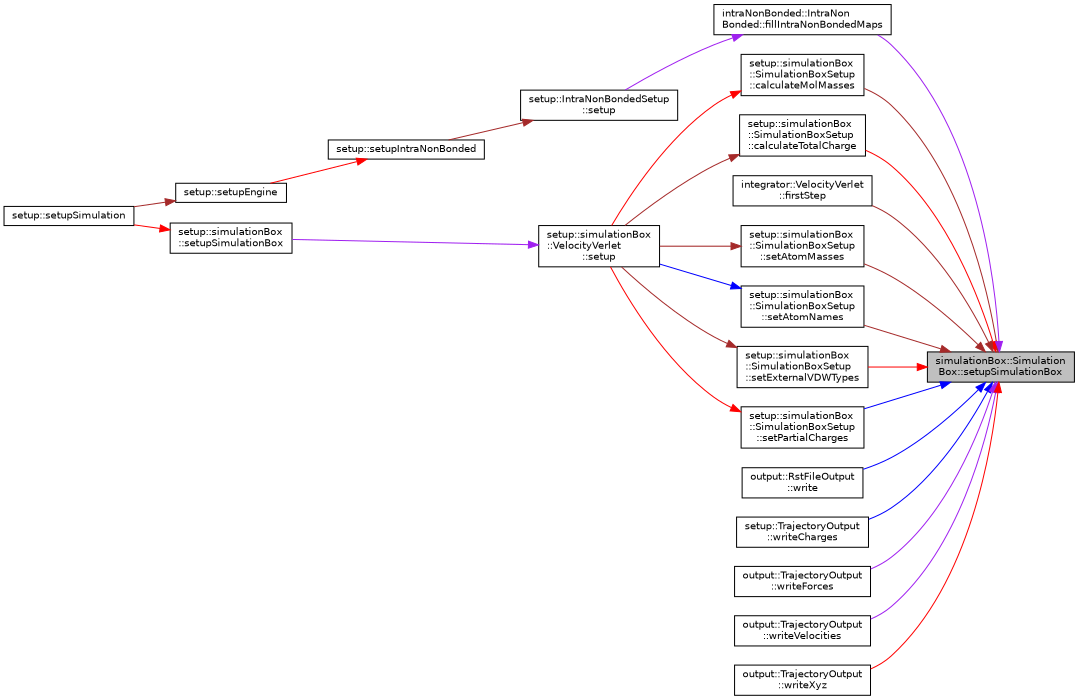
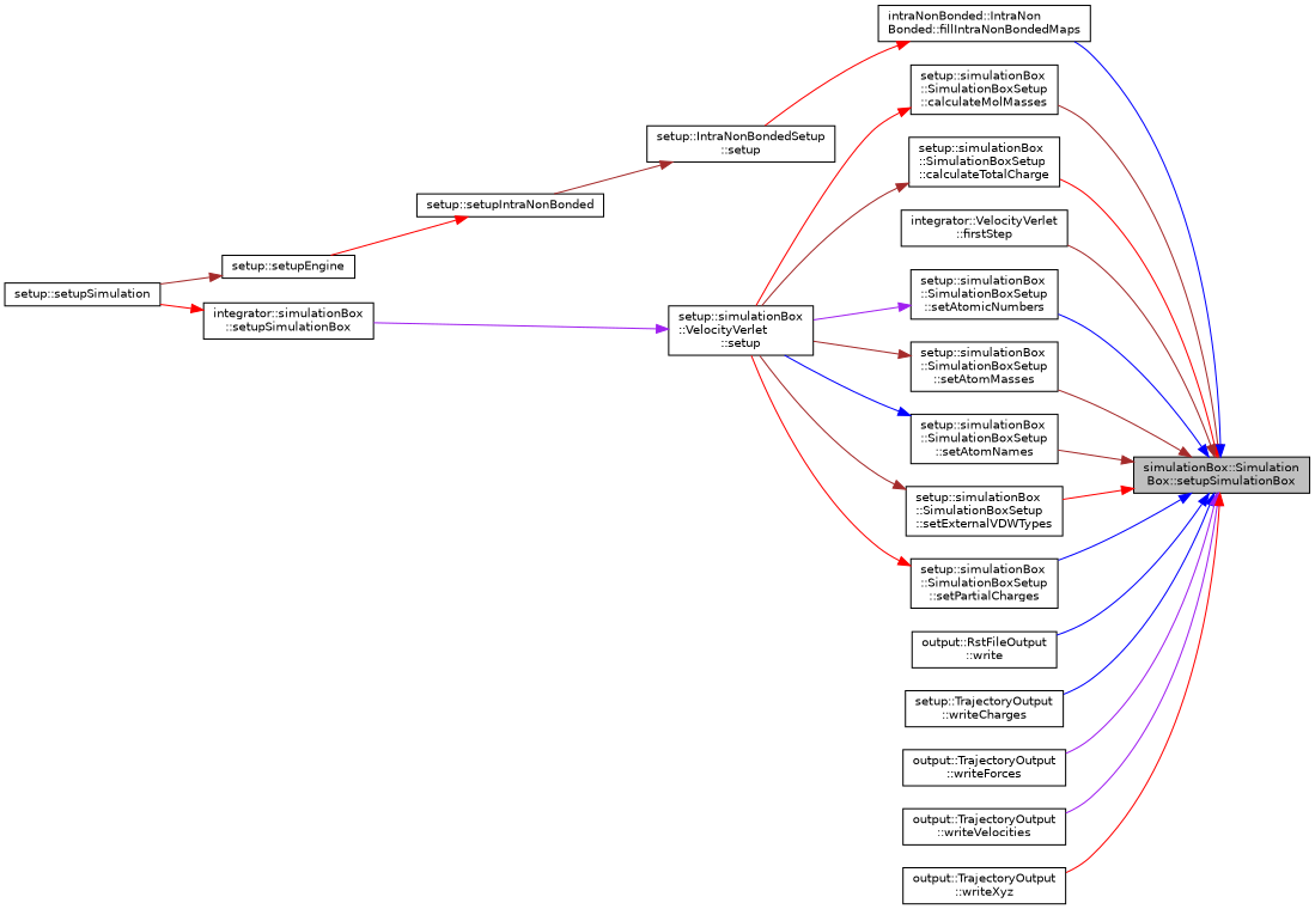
  digraph {
    rankdir=RL
    node [color=black fillcolor=white fontname=Helvetica fontsize=10 shape=record style=filled]
    edge [color=brown dir=back fontname=Helvetica fontsize=10 labelfontname=Helvetica labelfontsize=10 style=solid]
    n1 [fillcolor=grey75 fontcolor=black height=0.2 label="simulationBox::Simulation\lBox::setupSimulationBox" width=0.4]
    n2 [height=0.2 label="setup::simulationBox\l::SimulationBoxSetup\l::calculateMolMasses" width=0.4]
    n3 [height=0.2 label="setup::simulationBox\l::SimulationBoxSetup\l::calculateTotalCharge" width=0.4]
    n4 [height=0.2 label="intraNonBonded::IntraNon\lBonded::fillIntraNonBondedMaps" width=0.4]
    n5 [height=0.2 label="integrator::VelocityVerlet\l::firstStep" width=0.4]
+   n6 [height=0.2 label="setup::simulationBox\l::SimulationBoxSetup\l::setAtomicNumbers" width=0.4]
    n7 [height=0.2 label="setup::simulationBox\l::SimulationBoxSetup\l::setAtomMasses" width=0.4]
    n8 [height=0.2 label="setup::simulationBox\l::SimulationBoxSetup\l::setAtomNames" width=0.4]
    n9 [height=0.2 label="setup::simulationBox\l::SimulationBoxSetup\l::setExternalVDWTypes" width=0.4]
    n10 [height=0.2 label="setup::simulationBox\l::SimulationBoxSetup\l::setPartialCharges" width=0.4]
    n11 [height=0.2 label="output::RstFileOutput\l::write" width=0.4]
    n12 [height=0.2 label="setup::TrajectoryOutput\l::writeCharges" width=0.4]
    n13 [height=0.2 label="output::TrajectoryOutput\l::writeForces" width=0.4]
    n14 [height=0.2 label="output::TrajectoryOutput\l::writeVelocities" width=0.4]
    n15 [height=0.2 label="output::TrajectoryOutput\l::writeXyz" width=0.4]
    n16 [height=0.2 label="setup::simulationBox\l::VelocityVerlet\l::setup" width=0.4]
    n17 [height=0.2 label="setup::IntraNonBondedSetup\l::setup" width=0.4]
-   n18 [height=0.2 label="setup::simulationBox\l::setupSimulationBox" width=0.4]
+   n18 [height=0.2 label="integrator::simulationBox\l::setupSimulationBox" width=0.4]
    n19 [height=0.2 label="setup::setupSimulation" width=0.4]
    n20 [height=0.2 label="setup::setupEngine" width=0.4]
    n21 [height=0.2 label="setup::setupIntraNonBonded" width=0.4]
    n1 -> n2
    n1 -> n3 [color=red]
-   n1 -> n4 [color=purple]
+   n1 -> n4 [color=blue]
    n1 -> n5
+   n1 -> n6 [color=blue]
    n1 -> n7
    n1 -> n8
    n1 -> n9 [color=red]
    n1 -> n10 [color=blue]
    n1 -> n11 [color=blue]
    n1 -> n12 [color=blue]
    n1 -> n13 [color=purple]
    n1 -> n14 [color=purple]
    n1 -> n15 [color=red]
    n2 -> n16 [color=red]
    n3 -> n16
-   n4 -> n17 [color=purple]
+   n4 -> n17 [color=red]
+   n6 -> n16 [color=purple]
    n7 -> n16
    n8 -> n16 [color=blue]
    n9 -> n16
    n10 -> n16 [color=red]
    n16 -> n18 [color=purple]
    n17 -> n21
    n18 -> n19 [color=red]
    n20 -> n19
    n21 -> n20 [color=red]
  }
